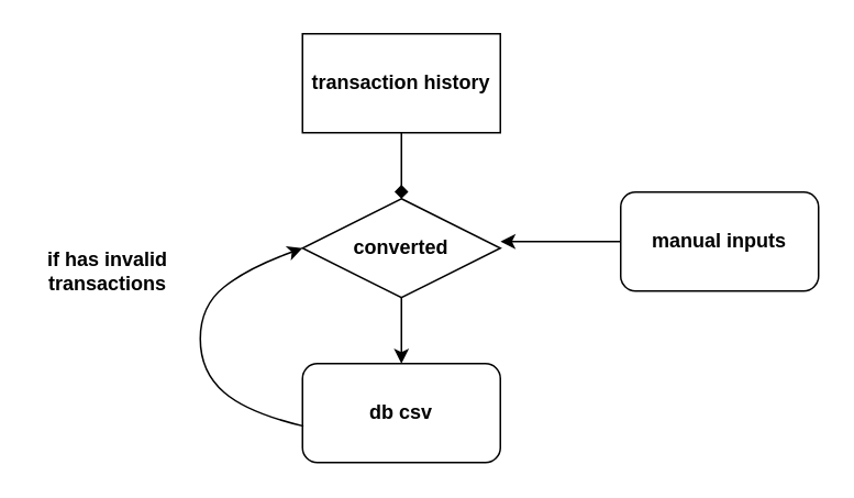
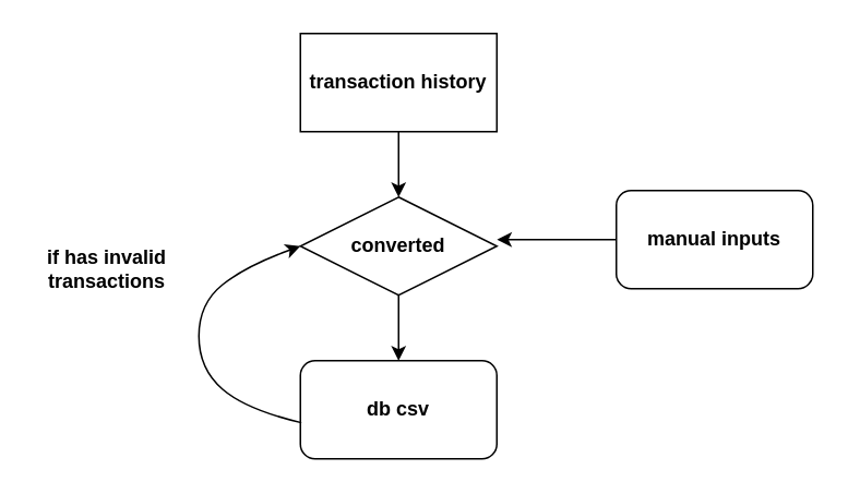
  <mxCell id="0" />
  <mxCell id="1" parent="0" />
- <mxCell id="2" style="edgeStyle=none;html=1;exitX=0.5;exitY=1;exitDx=0;exitDy=0;fontStyle=1;endArrow=diamond;" parent="1" source="3" target="5" edge="1"><mxGeometry relative="1" as="geometry" /></mxCell>
+ <mxCell id="2" style="edgeStyle=none;html=1;exitX=0.5;exitY=1;exitDx=0;exitDy=0;fontStyle=1" parent="1" source="3" target="5" edge="1"><mxGeometry relative="1" as="geometry" /></mxCell>
  <mxCell id="3" value="transaction history" style="whiteSpace=wrap;html=1;fontStyle=1;rounded=0;" parent="1" vertex="1"><mxGeometry x="183" y="20" width="120" height="60" as="geometry" /></mxCell>
  <mxCell id="4" style="edgeStyle=none;html=1;exitX=0.5;exitY=1;exitDx=0;exitDy=0;entryX=0.5;entryY=0;entryDx=0;entryDy=0;" edge="1" parent="1" source="5"><mxGeometry relative="1" as="geometry"><mxPoint x="243" y="220" as="targetPoint" /></mxGeometry></mxCell>
  <mxCell id="5" value="converted" style="rhombus;whiteSpace=wrap;html=1;fontStyle=1;" parent="1" vertex="1"><mxGeometry x="183" y="120" width="120" height="60" as="geometry" /></mxCell>
  <mxCell id="6" value="db csv" style="rounded=1;whiteSpace=wrap;html=1;fontStyle=1" parent="1" vertex="1"><mxGeometry x="183" y="220" width="120" height="60" as="geometry" /></mxCell>
  <mxCell id="7" value="" style="curved=1;endArrow=classic;html=1;entryX=0;entryY=0.5;entryDx=0;entryDy=0;exitX=0.005;exitY=0.632;exitDx=0;exitDy=0;fontStyle=1;exitPerimeter=0;" parent="1" source="6" target="5" edge="1"><mxGeometry width="50" height="50" relative="1" as="geometry"><mxPoint x="73" y="110" as="sourcePoint" /><mxPoint x="123" y="60" as="targetPoint" /><Array as="points"><mxPoint x="150" y="250" /><mxPoint x="121" y="225" /><mxPoint x="121" y="185" /><mxPoint x="150" y="162" /></Array></mxGeometry></mxCell>
  <mxCell id="8" value="if has invalid transactions" style="text;html=1;strokeColor=none;fillColor=none;align=center;verticalAlign=middle;whiteSpace=wrap;rounded=0;fontStyle=1" parent="1" vertex="1"><mxGeometry x="20" y="144" width="90" height="40" as="geometry" /></mxCell>
  <mxCell id="9" style="edgeStyle=none;html=1;entryX=1.001;entryY=0.433;entryDx=0;entryDy=0;entryPerimeter=0;" edge="1" parent="1" source="10" target="5"><mxGeometry relative="1" as="geometry" /></mxCell>
  <mxCell id="10" value="manual inputs" style="rounded=1;whiteSpace=wrap;html=1;fontStyle=1" vertex="1" parent="1"><mxGeometry x="376" y="116" width="120" height="60" as="geometry" /></mxCell>
